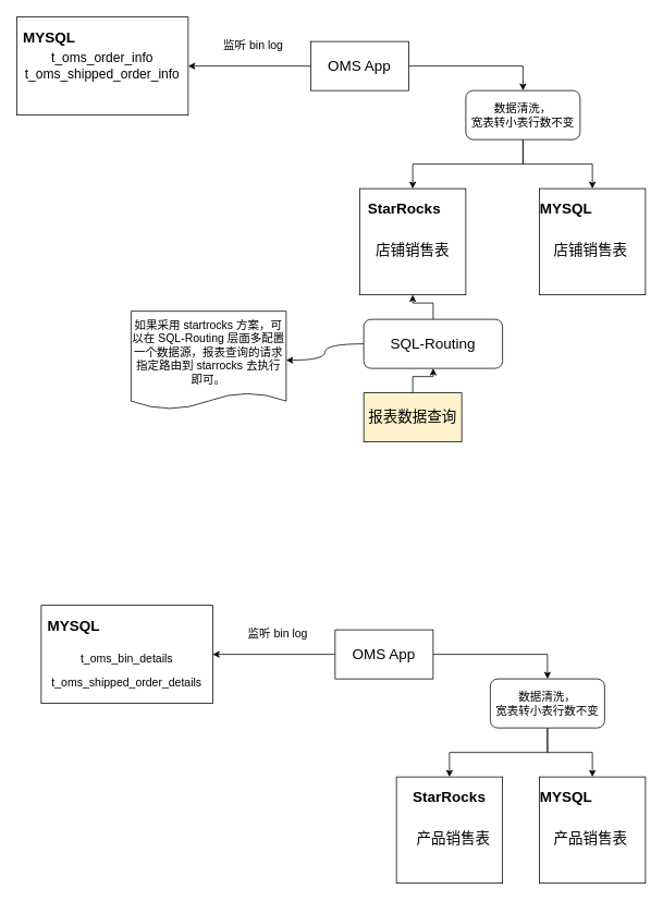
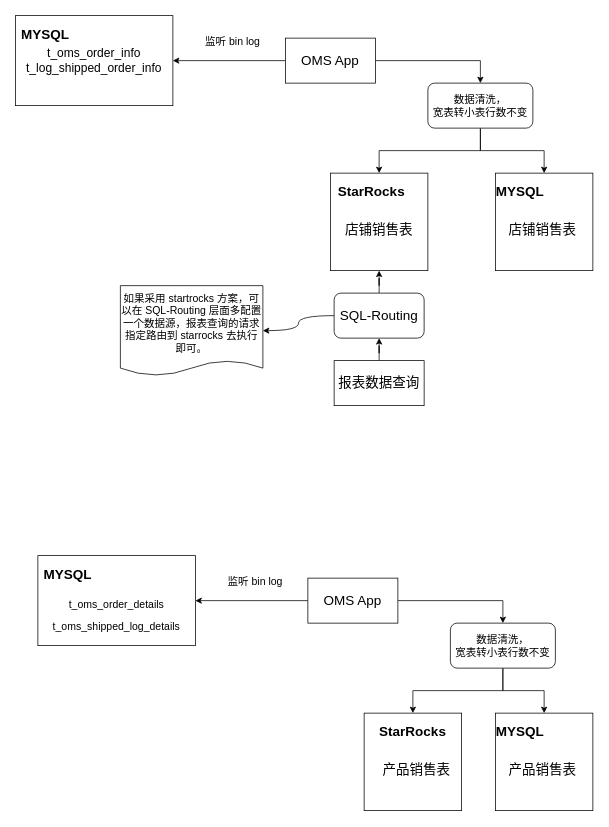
  <mxCell id="0" />
  <mxCell id="1" parent="0" />
- <mxCell id="2" value="&lt;font style=&quot;font-size: 16px;&quot;&gt;t_oms_order_info&lt;br style=&quot;border-color: var(--border-color);&quot;&gt;t_oms_shipped_order_info&lt;/font&gt;" style="rounded=0;whiteSpace=wrap;html=1;" parent="1" vertex="1"><mxGeometry x="20" y="20" width="210" height="120" as="geometry" /></mxCell>
+ <mxCell id="2" value="&lt;font style=&quot;font-size: 16px;&quot;&gt;t_oms_order_info&lt;br style=&quot;border-color: var(--border-color);&quot;&gt;t_log_shipped_order_info&lt;/font&gt;" style="rounded=0;whiteSpace=wrap;html=1;" parent="1" vertex="1"><mxGeometry x="20" y="20" width="210" height="120" as="geometry" /></mxCell>
  <mxCell id="3" value="" style="whiteSpace=wrap;html=1;aspect=fixed;" parent="1" vertex="1"><mxGeometry x="660" y="230" width="130" height="130" as="geometry" /></mxCell>
  <mxCell id="4" style="edgeStyle=orthogonalEdgeStyle;rounded=0;orthogonalLoop=1;jettySize=auto;html=1;entryX=1;entryY=0.5;entryDx=0;entryDy=0;" parent="1" source="6" target="2" edge="1"><mxGeometry relative="1" as="geometry" /></mxCell>
  <mxCell id="5" style="edgeStyle=orthogonalEdgeStyle;rounded=0;orthogonalLoop=1;jettySize=auto;html=1;entryX=0.5;entryY=0;entryDx=0;entryDy=0;" parent="1" source="6" target="11" edge="1"><mxGeometry relative="1" as="geometry" /></mxCell>
  <mxCell id="6" value="&lt;font style=&quot;font-size: 18px;&quot;&gt;OMS App&lt;/font&gt;" style="rounded=0;whiteSpace=wrap;html=1;" parent="1" vertex="1"><mxGeometry x="380" y="50" width="120" height="60" as="geometry" /></mxCell>
  <mxCell id="7" value="&lt;b&gt;&lt;font style=&quot;font-size: 18px;&quot;&gt;MYSQL&lt;/font&gt;&lt;/b&gt;" style="text;html=1;strokeColor=none;fillColor=none;align=center;verticalAlign=middle;whiteSpace=wrap;rounded=0;" parent="1" vertex="1"><mxGeometry x="30" y="30" width="60" height="30" as="geometry" /></mxCell>
  <mxCell id="8" value="&lt;font style=&quot;font-size: 14px;&quot;&gt;监听 bin log&lt;/font&gt;" style="text;html=1;strokeColor=none;fillColor=none;align=center;verticalAlign=middle;whiteSpace=wrap;rounded=0;" parent="1" vertex="1"><mxGeometry x="270" y="40" width="80" height="30" as="geometry" /></mxCell>
  <mxCell id="9" style="edgeStyle=orthogonalEdgeStyle;rounded=0;orthogonalLoop=1;jettySize=auto;html=1;entryX=0.5;entryY=0;entryDx=0;entryDy=0;exitX=0.5;exitY=1;exitDx=0;exitDy=0;" parent="1" source="11" target="28" edge="1"><mxGeometry relative="1" as="geometry" /></mxCell>
  <mxCell id="10" style="edgeStyle=orthogonalEdgeStyle;rounded=0;orthogonalLoop=1;jettySize=auto;html=1;entryX=0.5;entryY=0;entryDx=0;entryDy=0;" parent="1" source="11" target="3" edge="1"><mxGeometry relative="1" as="geometry" /></mxCell>
  <mxCell id="11" value="&lt;font style=&quot;font-size: 14px;&quot;&gt;数据清洗，&lt;br&gt;宽表转小表行数不变&lt;br&gt;&lt;/font&gt;" style="rounded=1;whiteSpace=wrap;html=1;" parent="1" vertex="1"><mxGeometry x="570" y="110" width="140" height="60" as="geometry" /></mxCell>
  <mxCell id="12" value="&lt;b&gt;&lt;font style=&quot;font-size: 18px;&quot;&gt;MYSQL&lt;/font&gt;&lt;/b&gt;" style="text;html=1;strokeColor=none;fillColor=none;align=center;verticalAlign=middle;whiteSpace=wrap;rounded=0;" parent="1" vertex="1"><mxGeometry x="662.5" y="240" width="60" height="30" as="geometry" /></mxCell>
  <mxCell id="13" value="&lt;font style=&quot;font-size: 18px;&quot;&gt;店铺销售表&lt;/font&gt;" style="text;html=1;strokeColor=none;fillColor=none;align=center;verticalAlign=middle;whiteSpace=wrap;rounded=0;" parent="1" vertex="1"><mxGeometry x="667.5" y="290" width="110" height="30" as="geometry" /></mxCell>
  <mxCell id="14" value="" style="rounded=0;whiteSpace=wrap;html=1;" parent="1" vertex="1"><mxGeometry x="50" y="740" width="210" height="120" as="geometry" /></mxCell>
  <mxCell id="15" value="" style="whiteSpace=wrap;html=1;aspect=fixed;" parent="1" vertex="1"><mxGeometry x="660" y="950" width="130" height="130" as="geometry" /></mxCell>
  <mxCell id="16" style="edgeStyle=orthogonalEdgeStyle;rounded=0;orthogonalLoop=1;jettySize=auto;html=1;entryX=1;entryY=0.5;entryDx=0;entryDy=0;" parent="1" source="18" target="14" edge="1"><mxGeometry relative="1" as="geometry" /></mxCell>
  <mxCell id="17" style="edgeStyle=orthogonalEdgeStyle;rounded=0;orthogonalLoop=1;jettySize=auto;html=1;entryX=0.5;entryY=0;entryDx=0;entryDy=0;" parent="1" source="18" target="23" edge="1"><mxGeometry relative="1" as="geometry" /></mxCell>
  <mxCell id="18" value="&lt;font style=&quot;font-size: 18px;&quot;&gt;OMS App&lt;/font&gt;" style="rounded=0;whiteSpace=wrap;html=1;" parent="1" vertex="1"><mxGeometry x="410" y="770" width="120" height="60" as="geometry" /></mxCell>
  <mxCell id="19" value="&lt;b&gt;&lt;font style=&quot;font-size: 18px;&quot;&gt;MYSQL&lt;/font&gt;&lt;/b&gt;" style="text;html=1;strokeColor=none;fillColor=none;align=center;verticalAlign=middle;whiteSpace=wrap;rounded=0;" parent="1" vertex="1"><mxGeometry x="60" y="750" width="60" height="30" as="geometry" /></mxCell>
  <mxCell id="20" value="&lt;font style=&quot;font-size: 14px;&quot;&gt;监听 bin log&lt;/font&gt;" style="text;html=1;strokeColor=none;fillColor=none;align=center;verticalAlign=middle;whiteSpace=wrap;rounded=0;" parent="1" vertex="1"><mxGeometry x="300" y="760" width="80" height="30" as="geometry" /></mxCell>
  <mxCell id="21" style="edgeStyle=orthogonalEdgeStyle;rounded=0;orthogonalLoop=1;jettySize=auto;html=1;entryX=0.5;entryY=0;entryDx=0;entryDy=0;" parent="1" source="23" target="31" edge="1"><mxGeometry relative="1" as="geometry" /></mxCell>
  <mxCell id="22" style="edgeStyle=orthogonalEdgeStyle;rounded=0;orthogonalLoop=1;jettySize=auto;html=1;" parent="1" source="23" target="15" edge="1"><mxGeometry relative="1" as="geometry" /></mxCell>
  <mxCell id="23" value="&lt;font style=&quot;font-size: 14px;&quot;&gt;数据清洗，&lt;br&gt;宽表转小表行数不变&lt;br&gt;&lt;/font&gt;" style="rounded=1;whiteSpace=wrap;html=1;" parent="1" vertex="1"><mxGeometry x="600" y="830" width="140" height="60" as="geometry" /></mxCell>
  <mxCell id="24" value="&lt;b&gt;&lt;font style=&quot;font-size: 18px;&quot;&gt;MYSQL&lt;/font&gt;&lt;/b&gt;" style="text;html=1;strokeColor=none;fillColor=none;align=center;verticalAlign=middle;whiteSpace=wrap;rounded=0;" parent="1" vertex="1"><mxGeometry x="662.5" y="960" width="60" height="30" as="geometry" /></mxCell>
  <mxCell id="25" value="&lt;font style=&quot;font-size: 18px;&quot;&gt;产品销售表&lt;/font&gt;" style="text;html=1;strokeColor=none;fillColor=none;align=center;verticalAlign=middle;whiteSpace=wrap;rounded=0;" parent="1" vertex="1"><mxGeometry x="667.5" y="1010" width="110" height="30" as="geometry" /></mxCell>
- <mxCell id="26" value="&lt;font style=&quot;font-size: 14px;&quot;&gt;t_oms_shipped_order_details&lt;/font&gt;" style="text;html=1;strokeColor=none;fillColor=none;align=center;verticalAlign=middle;whiteSpace=wrap;rounded=0;" parent="1" vertex="1"><mxGeometry x="70" y="820" width="170" height="30" as="geometry" /></mxCell>
- <mxCell id="27" value="&lt;font style=&quot;font-size: 14px;&quot;&gt;t_oms_bin_details&lt;/font&gt;" style="text;html=1;strokeColor=none;fillColor=none;align=center;verticalAlign=middle;whiteSpace=wrap;rounded=0;" parent="1" vertex="1"><mxGeometry x="70" y="790" width="170" height="30" as="geometry" /></mxCell>
+ <mxCell id="26" value="&lt;font style=&quot;font-size: 14px;&quot;&gt;t_oms_shipped_log_details&lt;/font&gt;" style="text;html=1;strokeColor=none;fillColor=none;align=center;verticalAlign=middle;whiteSpace=wrap;rounded=0;" parent="1" vertex="1"><mxGeometry x="70" y="820" width="170" height="30" as="geometry" /></mxCell>
+ <mxCell id="27" value="&lt;font style=&quot;font-size: 14px;&quot;&gt;t_oms_order_details&lt;/font&gt;" style="text;html=1;strokeColor=none;fillColor=none;align=center;verticalAlign=middle;whiteSpace=wrap;rounded=0;" parent="1" vertex="1"><mxGeometry x="70" y="790" width="170" height="30" as="geometry" /></mxCell>
  <mxCell id="28" value="" style="whiteSpace=wrap;html=1;aspect=fixed;" parent="1" vertex="1"><mxGeometry x="440" y="230" width="130" height="130" as="geometry" /></mxCell>
  <mxCell id="29" value="&lt;b&gt;&lt;font style=&quot;font-size: 18px;&quot;&gt;StarRocks&lt;/font&gt;&lt;/b&gt;" style="text;html=1;strokeColor=none;fillColor=none;align=center;verticalAlign=middle;whiteSpace=wrap;rounded=0;" parent="1" vertex="1"><mxGeometry x="445" y="240" width="100" height="30" as="geometry" /></mxCell>
  <mxCell id="30" value="&lt;font style=&quot;font-size: 18px;&quot;&gt;店铺销售表&lt;/font&gt;" style="text;html=1;strokeColor=none;fillColor=none;align=center;verticalAlign=middle;whiteSpace=wrap;rounded=0;" parent="1" vertex="1"><mxGeometry x="450" y="290" width="110" height="30" as="geometry" /></mxCell>
  <mxCell id="31" value="" style="whiteSpace=wrap;html=1;aspect=fixed;" parent="1" vertex="1"><mxGeometry x="485" y="950" width="130" height="130" as="geometry" /></mxCell>
  <mxCell id="32" value="&lt;b&gt;&lt;font style=&quot;font-size: 18px;&quot;&gt;StarRocks&lt;/font&gt;&lt;/b&gt;" style="text;html=1;strokeColor=none;fillColor=none;align=center;verticalAlign=middle;whiteSpace=wrap;rounded=0;" parent="1" vertex="1"><mxGeometry x="500" y="960" width="100" height="30" as="geometry" /></mxCell>
  <mxCell id="33" value="&lt;font style=&quot;font-size: 18px;&quot;&gt;产品销售表&lt;/font&gt;" style="text;html=1;strokeColor=none;fillColor=none;align=center;verticalAlign=middle;whiteSpace=wrap;rounded=0;" parent="1" vertex="1"><mxGeometry x="500" y="1010" width="110" height="30" as="geometry" /></mxCell>
  <mxCell id="34" style="edgeStyle=orthogonalEdgeStyle;rounded=0;orthogonalLoop=1;jettySize=auto;html=1;entryX=0.5;entryY=1;entryDx=0;entryDy=0;" edge="1" parent="1" source="36" target="28"><mxGeometry relative="1" as="geometry" /></mxCell>
  <mxCell id="35" value="" style="edgeStyle=orthogonalEdgeStyle;orthogonalLoop=1;jettySize=auto;html=1;curved=1;" edge="1" parent="1" source="36" target="39"><mxGeometry relative="1" as="geometry" /></mxCell>
- <mxCell id="36" value="&lt;font style=&quot;font-size: 18px;&quot;&gt;SQL-Routing&lt;/font&gt;" style="rounded=1;whiteSpace=wrap;html=1;" vertex="1" parent="1"><mxGeometry x="445" y="390" width="170" height="60" as="geometry" /></mxCell>
+ <mxCell id="36" value="&lt;font style=&quot;font-size: 18px;&quot;&gt;SQL-Routing&lt;/font&gt;" style="rounded=1;whiteSpace=wrap;html=1;" vertex="1" parent="1"><mxGeometry x="445" y="390" width="120" height="60" as="geometry" /></mxCell>
  <mxCell id="37" style="edgeStyle=orthogonalEdgeStyle;rounded=0;orthogonalLoop=1;jettySize=auto;html=1;entryX=0.5;entryY=1;entryDx=0;entryDy=0;" edge="1" parent="1" source="38" target="36"><mxGeometry relative="1" as="geometry" /></mxCell>
- <mxCell id="38" value="&lt;font style=&quot;font-size: 18px;&quot;&gt;报表数据查询&lt;/font&gt;" style="rounded=0;whiteSpace=wrap;html=1;fillColor=#fff2cc;" vertex="1" parent="1"><mxGeometry x="445" y="480" width="120" height="60" as="geometry" /></mxCell>
+ <mxCell id="38" value="&lt;font style=&quot;font-size: 18px;&quot;&gt;报表数据查询&lt;/font&gt;" style="rounded=0;whiteSpace=wrap;html=1;" vertex="1" parent="1"><mxGeometry x="445" y="480" width="120" height="60" as="geometry" /></mxCell>
  <mxCell id="39" value="&lt;font style=&quot;font-size: 14px;&quot;&gt;如果采用 startrocks 方案，可以在 SQL-Routing 层面多配置一个数据源，报表查询的请求指定路由到 starrocks 去执行即可。&lt;/font&gt;" style="shape=document;whiteSpace=wrap;html=1;boundedLbl=1;rounded=1;size=0.167;" vertex="1" parent="1"><mxGeometry x="160" y="380" width="190" height="120" as="geometry" /></mxCell>
